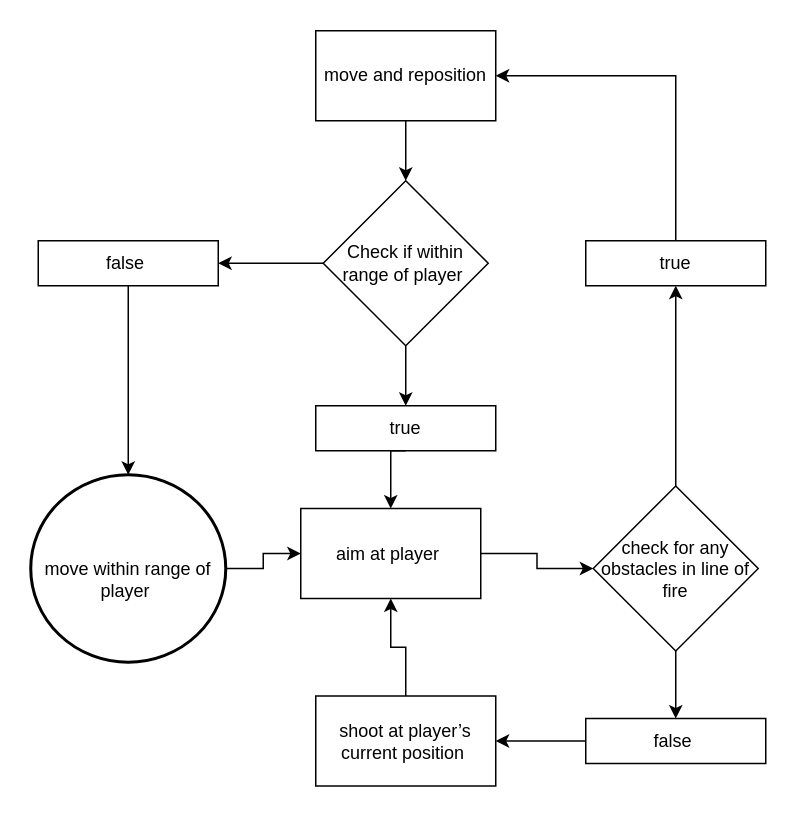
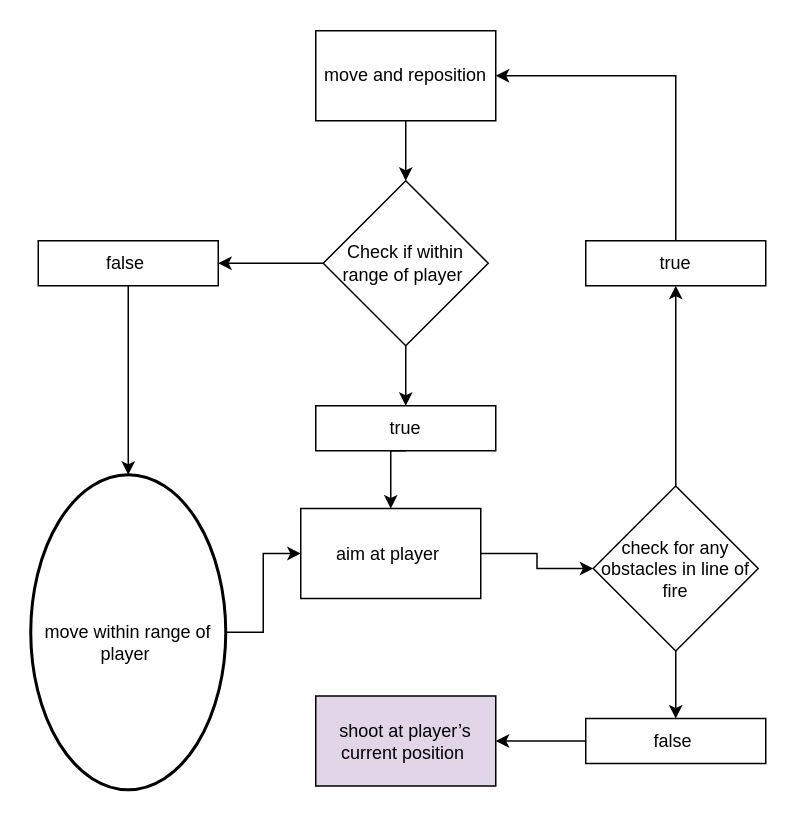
  <mxCell id="0" />
  <mxCell id="1" parent="0" />
  <mxCell id="2" style="edgeStyle=orthogonalEdgeStyle;rounded=0;orthogonalLoop=1;jettySize=auto;html=1;entryX=0;entryY=0.5;entryDx=0;entryDy=0;" edge="1" parent="1" source="3" target="9"><mxGeometry relative="1" as="geometry" /></mxCell>
- <mxCell id="3" value="&lt;br&gt;&lt;p class=&quot;MsoNormal&quot;&gt;move within range of player&amp;nbsp;&lt;/p&gt;" style="strokeWidth=2;html=1;shape=mxgraph.flowchart.start_2;whiteSpace=wrap;fillColor=#FFFFFF;" vertex="1" parent="1"><mxGeometry x="20" y="316" width="130" height="125" as="geometry" /></mxCell>
+ <mxCell id="3" value="&lt;br&gt;&lt;p class=&quot;MsoNormal&quot;&gt;move within range of player&amp;nbsp;&lt;/p&gt;" style="strokeWidth=2;html=1;shape=mxgraph.flowchart.start_2;whiteSpace=wrap;fillColor=#FFFFFF;" vertex="1" parent="1"><mxGeometry x="20" y="316" width="130" height="210" as="geometry" /></mxCell>
  <mxCell id="4" style="edgeStyle=orthogonalEdgeStyle;rounded=0;orthogonalLoop=1;jettySize=auto;html=1;exitX=0.5;exitY=0;exitDx=0;exitDy=0;entryX=1;entryY=0.5;entryDx=0;entryDy=0;" edge="1" parent="1" source="5" target="16"><mxGeometry relative="1" as="geometry" /></mxCell>
  <mxCell id="5" value="true" style="rounded=0;whiteSpace=wrap;html=1;labelBackgroundColor=none;fillColor=#FFFFFF;" vertex="1" parent="1"><mxGeometry x="390" y="160" width="120" height="30" as="geometry" /></mxCell>
  <mxCell id="6" value="" style="edgeStyle=orthogonalEdgeStyle;rounded=0;orthogonalLoop=1;jettySize=auto;html=1;" edge="1" parent="1" source="7" target="11"><mxGeometry relative="1" as="geometry" /></mxCell>
  <mxCell id="7" value="&lt;p class=&quot;MsoNormal&quot;&gt;false&amp;nbsp;&lt;/p&gt;" style="rounded=0;whiteSpace=wrap;html=1;labelBackgroundColor=none;fillColor=#FFFFFF;" vertex="1" parent="1"><mxGeometry x="390" y="478.5" width="120" height="30" as="geometry" /></mxCell>
  <mxCell id="8" style="edgeStyle=orthogonalEdgeStyle;rounded=0;orthogonalLoop=1;jettySize=auto;html=1;exitX=1;exitY=0.5;exitDx=0;exitDy=0;" edge="1" parent="1" source="9" target="14"><mxGeometry relative="1" as="geometry" /></mxCell>
  <mxCell id="9" value="&lt;p class=&quot;MsoNormal&quot;&gt;aim at player&amp;nbsp;&lt;/p&gt;" style="rounded=0;whiteSpace=wrap;html=1;labelBackgroundColor=none;fillColor=#FFFFFF;" vertex="1" parent="1"><mxGeometry x="200" y="338.5" width="120" height="60" as="geometry" /></mxCell>
- <mxCell id="10" value="" style="edgeStyle=orthogonalEdgeStyle;rounded=0;orthogonalLoop=1;jettySize=auto;html=1;" edge="1" parent="1" source="11" target="9"><mxGeometry relative="1" as="geometry" /></mxCell>
- <mxCell id="11" value="&lt;p class=&quot;MsoNormal&quot;&gt;&lt;span style=&quot;font-size: 9pt; line-height: 107%; font-family: Helvetica, sans-serif; background-image: initial; background-position: initial; background-size: initial; background-repeat: initial; background-attachment: initial; background-origin: initial; background-clip: initial;&quot;&gt;shoot at player’s&lt;br/&gt;current position&amp;nbsp;&lt;/span&gt;&lt;/p&gt;" style="rounded=0;whiteSpace=wrap;html=1;labelBackgroundColor=none;fillColor=#FFFFFF;" vertex="1" parent="1"><mxGeometry x="210" y="463.5" width="120" height="60" as="geometry" /></mxCell>
+ <mxCell id="11" value="&lt;p class=&quot;MsoNormal&quot;&gt;&lt;span style=&quot;font-size: 9pt; line-height: 107%; font-family: Helvetica, sans-serif; background-image: initial; background-position: initial; background-size: initial; background-repeat: initial; background-attachment: initial; background-origin: initial; background-clip: initial;&quot;&gt;shoot at player’s&lt;br/&gt;current position&amp;nbsp;&lt;/span&gt;&lt;/p&gt;" style="rounded=0;whiteSpace=wrap;html=1;labelBackgroundColor=none;fillColor=#e1d5e7;" vertex="1" parent="1"><mxGeometry x="210" y="463.5" width="120" height="60" as="geometry" /></mxCell>
  <mxCell id="12" style="edgeStyle=orthogonalEdgeStyle;rounded=0;orthogonalLoop=1;jettySize=auto;html=1;exitX=0.5;exitY=0;exitDx=0;exitDy=0;" edge="1" parent="1" source="14" target="5"><mxGeometry relative="1" as="geometry" /></mxCell>
  <mxCell id="13" style="edgeStyle=orthogonalEdgeStyle;rounded=0;orthogonalLoop=1;jettySize=auto;html=1;exitX=0.5;exitY=1;exitDx=0;exitDy=0;" edge="1" parent="1" source="14" target="7"><mxGeometry relative="1" as="geometry" /></mxCell>
  <mxCell id="14" value="check for any obstacles in line of fire" style="rhombus;whiteSpace=wrap;html=1;rounded=0;glass=0;labelBackgroundColor=none;fillColor=#FFFFFF;" vertex="1" parent="1"><mxGeometry x="395" y="323.5" width="110" height="110" as="geometry" /></mxCell>
  <mxCell id="15" style="edgeStyle=orthogonalEdgeStyle;rounded=0;orthogonalLoop=1;jettySize=auto;html=1;entryX=0.5;entryY=0;entryDx=0;entryDy=0;" edge="1" parent="1" source="16" target="19"><mxGeometry relative="1" as="geometry" /></mxCell>
  <mxCell id="16" value="move and reposition" style="rounded=0;whiteSpace=wrap;html=1;glass=0;labelBackgroundColor=none;fillColor=#FFFFFF;" vertex="1" parent="1"><mxGeometry x="210" y="20" width="120" height="60" as="geometry" /></mxCell>
  <mxCell id="17" style="edgeStyle=orthogonalEdgeStyle;rounded=0;orthogonalLoop=1;jettySize=auto;html=1;exitX=0.5;exitY=1;exitDx=0;exitDy=0;entryX=0.5;entryY=0;entryDx=0;entryDy=0;" edge="1" parent="1" source="19" target="21"><mxGeometry relative="1" as="geometry" /></mxCell>
  <mxCell id="18" value="" style="edgeStyle=orthogonalEdgeStyle;rounded=0;orthogonalLoop=1;jettySize=auto;html=1;" edge="1" parent="1" source="19" target="23"><mxGeometry relative="1" as="geometry" /></mxCell>
  <mxCell id="19" value="Check if within range of player&amp;nbsp;" style="rhombus;whiteSpace=wrap;html=1;rounded=0;glass=0;labelBackgroundColor=none;fillColor=#FFFFFF;" vertex="1" parent="1"><mxGeometry x="215" y="120" width="110" height="110" as="geometry" /></mxCell>
  <mxCell id="20" style="edgeStyle=orthogonalEdgeStyle;rounded=0;orthogonalLoop=1;jettySize=auto;html=1;exitX=0.5;exitY=1;exitDx=0;exitDy=0;entryX=0.5;entryY=0;entryDx=0;entryDy=0;" edge="1" parent="1" source="21" target="9"><mxGeometry relative="1" as="geometry" /></mxCell>
  <mxCell id="21" value="true" style="rounded=0;whiteSpace=wrap;html=1;labelBackgroundColor=none;fillColor=#FFFFFF;" vertex="1" parent="1"><mxGeometry x="210" y="270" width="120" height="30" as="geometry" /></mxCell>
  <mxCell id="22" value="" style="edgeStyle=orthogonalEdgeStyle;rounded=0;orthogonalLoop=1;jettySize=auto;html=1;" edge="1" parent="1" source="23" target="3"><mxGeometry relative="1" as="geometry" /></mxCell>
  <mxCell id="23" value="&lt;p class=&quot;MsoNormal&quot;&gt;false&amp;nbsp;&lt;/p&gt;" style="rounded=0;whiteSpace=wrap;html=1;labelBackgroundColor=none;fillColor=#FFFFFF;" vertex="1" parent="1"><mxGeometry x="25" y="160" width="120" height="30" as="geometry" /></mxCell>
